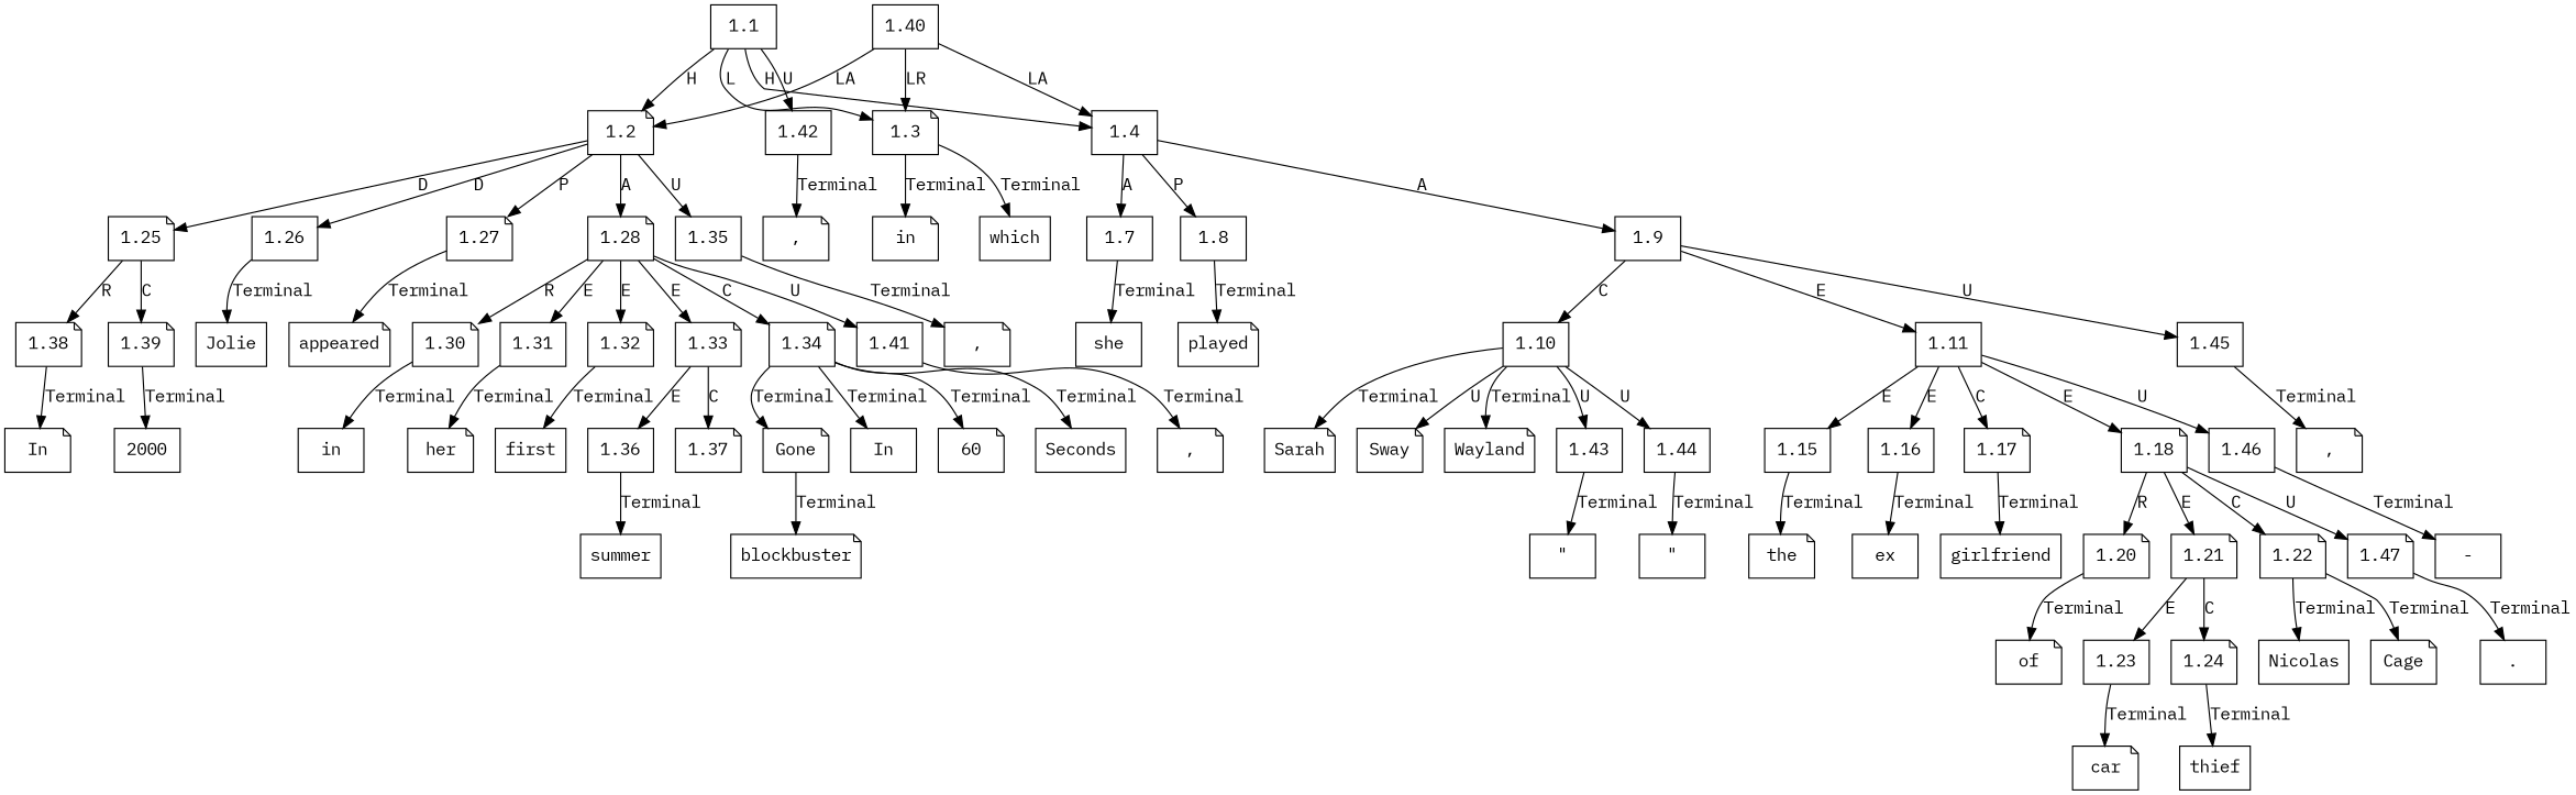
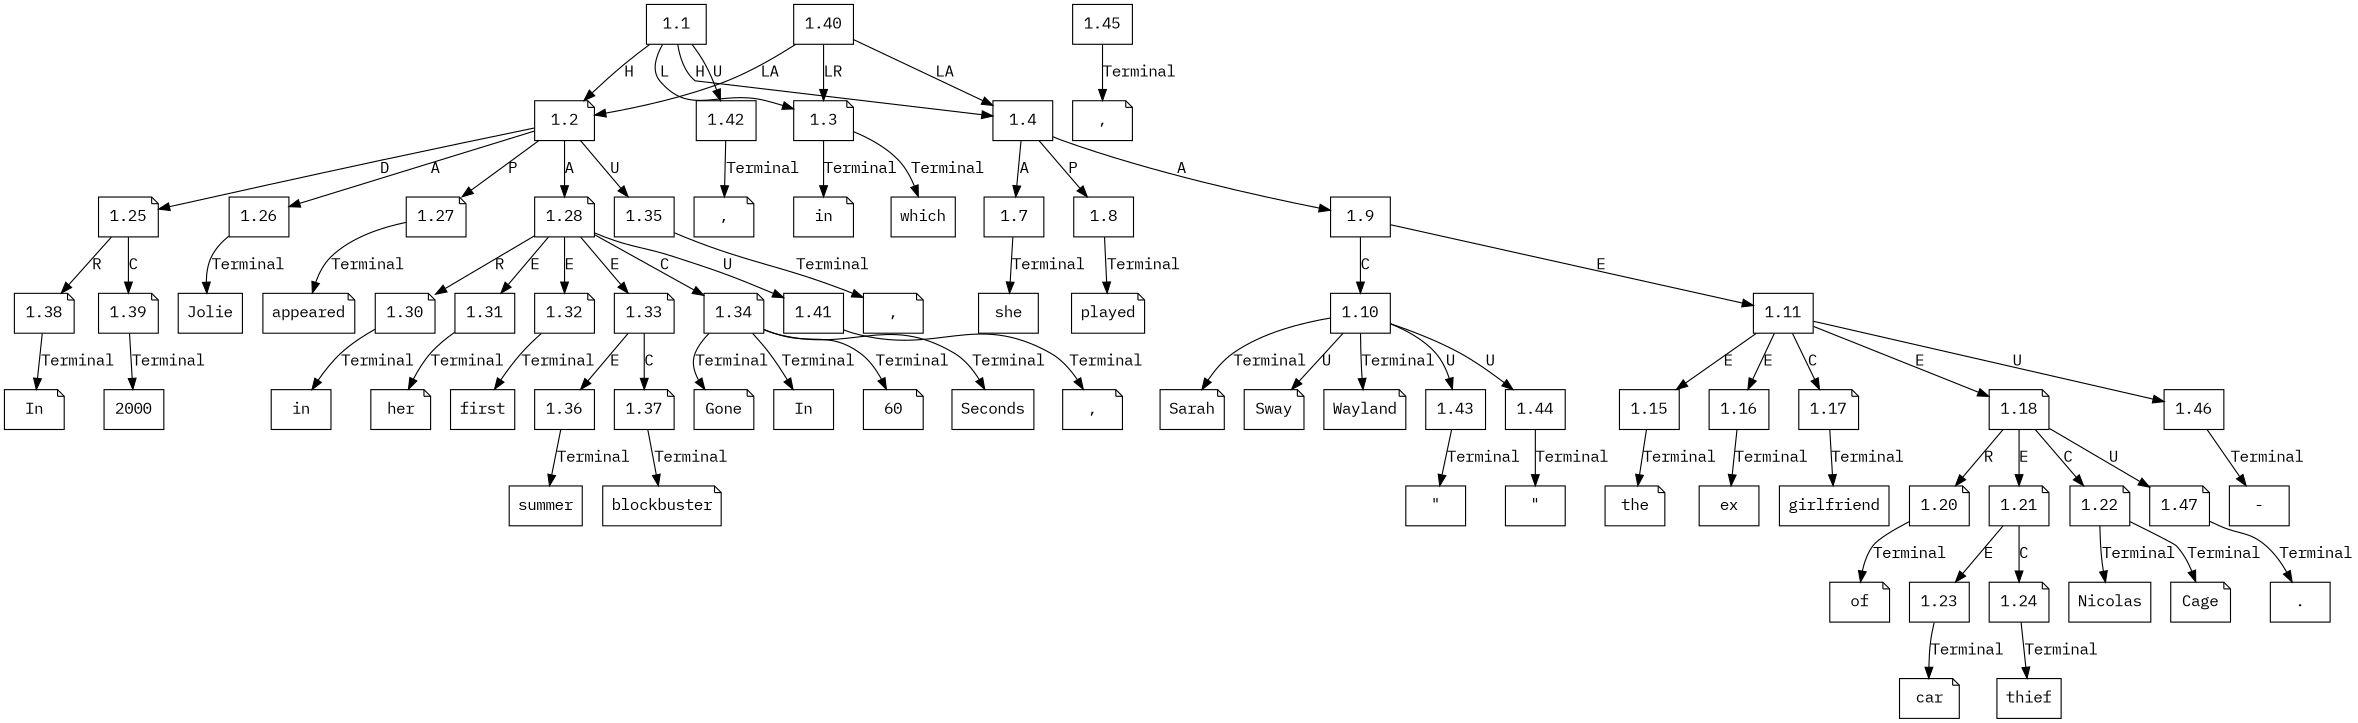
  digraph {
    fontname="IBM Plex Mono"
    node [fontname="IBM Plex Mono" ordering=out shape=note]
    edge [fontname="IBM Plex Mono" ordering=out]
    n1 [label=In]
    n2 [label=blockbuster]
    n3 [label=","]
    n4 [label=Gone]
    n5 [label=In shape=box]
    n6 [label=60]
    n7 [label=Seconds shape=box]
    n8 [label=","]
    n9 [label=in]
    n10 [label=which shape=box]
    n11 [label=she shape=box]
    n12 [label=2000 shape=box]
    n13 [label=played]
    n14 [label=Sarah]
    n15 [label="\"" shape=box]
    n16 [label=Sway]
    n17 [label="\"" shape=box]
    n18 [label=Wayland]
    n19 [label=","]
    n20 [label=the]
    n21 [label=ex shape=box]
    n22 [label="-" shape=box]
    n23 [label=","]
    n24 [label=girlfriend shape=box]
    n25 [label=of]
    n26 [label=car]
    n27 [label=thief shape=box]
    n28 [label=Nicolas shape=box]
    n29 [label=Cage]
    n30 [label="." shape=box]
    n31 [label=Jolie shape=box]
    n32 [label=appeared]
    n33 [label=in shape=box]
    n34 [label=her]
    n35 [label=first shape=box]
    n36 [label=summer shape=box]
    n37 [label=1.1 shape=box]
    n38 [label=1.2]
    n39 [label=1.3]
    n40 [label=1.4 shape=box]
    n41 [label=1.42 shape=box]
    n42 [label=1.25]
    n43 [label=1.26 shape=box]
    n44 [label=1.27]
    n45 [label=1.28]
    n46 [label=1.35 shape=box]
    n47 [label=1.7 shape=box]
    n48 [label=1.8 shape=box]
    n49 [label=1.9 shape=box]
    n50 [label=1.38]
    n51 [label=1.39]
    n52 [label=1.30]
    n53 [label=1.31 shape=box]
    n54 [label=1.32]
    n55 [label=1.33]
    n56 [label=1.34]
    n57 [label=1.41 shape=box]
    n58 [label=1.10 shape=box]
    n59 [label=1.11 shape=box]
    n60 [label=1.45 shape=box]
    n61 [label=1.43 shape=box]
    n62 [label=1.44 shape=box]
    n63 [label=1.15 shape=box]
    n64 [label=1.16 shape=box]
    n65 [label=1.17]
    n66 [label=1.18]
    n67 [label=1.46 shape=box]
    n68 [label=1.20]
    n69 [label=1.21]
    n70 [label=1.22]
    n71 [label=1.47]
    n72 [label=1.23 shape=box]
    n73 [label=1.24]
    n74 [label=1.36 shape=box]
    n75 [label=1.37]
    n76 [label=1.40 shape=box]
    n37 -> n38 [label=H]
    n37 -> n39 [label=L]
    n37 -> n40 [label=H]
    n37 -> n41 [label=U]
    n38 -> n42 [label=D]
-   n38 -> n43 [label=D]
+   n38 -> n43 [label=A]
    n38 -> n44 [label=P]
    n38 -> n45 [label=A]
    n38 -> n46 [label=U]
    n39 -> n9 [label=Terminal]
    n39 -> n10 [label=Terminal]
    n40 -> n47 [label=A]
    n40 -> n48 [label=P]
    n40 -> n49 [label=A]
    n41 -> n8 [label=Terminal]
    n42 -> n50 [label=R]
    n42 -> n51 [label=C]
    n43 -> n31 [label=Terminal]
    n44 -> n32 [label=Terminal]
    n45 -> n52 [label=R]
    n45 -> n53 [label=E]
    n45 -> n54 [label=E]
    n45 -> n55 [label=E]
    n45 -> n56 [label=C]
    n45 -> n57 [label=U]
    n46 -> n23 [label=Terminal]
    n47 -> n11 [label=Terminal]
    n48 -> n13 [label=Terminal]
    n49 -> n58 [label=C]
    n49 -> n59 [label=E]
-   n49 -> n60 [label=U]
    n50 -> n1 [label=Terminal]
    n51 -> n12 [label=Terminal]
    n52 -> n33 [label=Terminal]
    n53 -> n34 [label=Terminal]
    n54 -> n35 [label=Terminal]
    n55 -> n74 [label=E]
    n55 -> n75 [label=C]
    n56 -> n4 [label=Terminal]
    n56 -> n5 [label=Terminal]
    n56 -> n6 [label=Terminal]
    n56 -> n7 [label=Terminal]
    n57 -> n3 [label=Terminal]
    n58 -> n14 [label=Terminal]
    n58 -> n16 [label=U]
    n58 -> n18 [label=Terminal]
    n58 -> n61 [label=U]
    n58 -> n62 [label=U]
    n59 -> n63 [label=E]
    n59 -> n64 [label=E]
    n59 -> n65 [label=C]
    n59 -> n66 [label=E]
    n59 -> n67 [label=U]
    n60 -> n19 [label=Terminal]
    n61 -> n15 [label=Terminal]
    n62 -> n17 [label=Terminal]
    n63 -> n20 [label=Terminal]
    n64 -> n21 [label=Terminal]
    n65 -> n24 [label=Terminal]
    n66 -> n68 [label=R]
    n66 -> n69 [label=E]
    n66 -> n70 [label=C]
    n66 -> n71 [label=U]
    n67 -> n22 [label=Terminal]
    n68 -> n25 [label=Terminal]
    n69 -> n72 [label=E]
    n69 -> n73 [label=C]
    n70 -> n28 [label=Terminal]
    n70 -> n29 [label=Terminal]
    n71 -> n30 [label=Terminal]
    n72 -> n26 [label=Terminal]
    n73 -> n27 [label=Terminal]
    n74 -> n36 [label=Terminal]
-   n4 -> n2 [label=Terminal]
+   n75 -> n2 [label=Terminal]
    n76 -> n38 [label=LA]
    n76 -> n39 [label=LR]
    n76 -> n40 [label=LA]
  }
